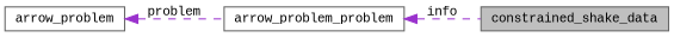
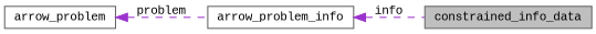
  digraph {
    fontname="Liberation Mono"
    rankdir=LR
    node [color=gray40 fontname="Liberation Mono" fontsize=10 shape=record]
    edge [color=darkorchid3 dir=back fontname="Liberation Mono" fontsize=10 labelfontname=FreeSans labelfontsize=10 style=dashed]
-   n1 [fillcolor=grey75 fontcolor=black height=0.2 label=constrained_shake_data style=filled width=0.4]
-   n2 [height=0.2 label=arrow_problem_problem width=0.4]
+   n1 [fillcolor=grey75 fontcolor=black height=0.2 label=constrained_info_data style=filled width=0.4]
+   n2 [height=0.2 label=arrow_problem_info width=0.4]
    n3 [height=0.2 label=arrow_problem width=0.4]
    n2 -> n1 [label=info]
    n3 -> n2 [label=problem]
  }
